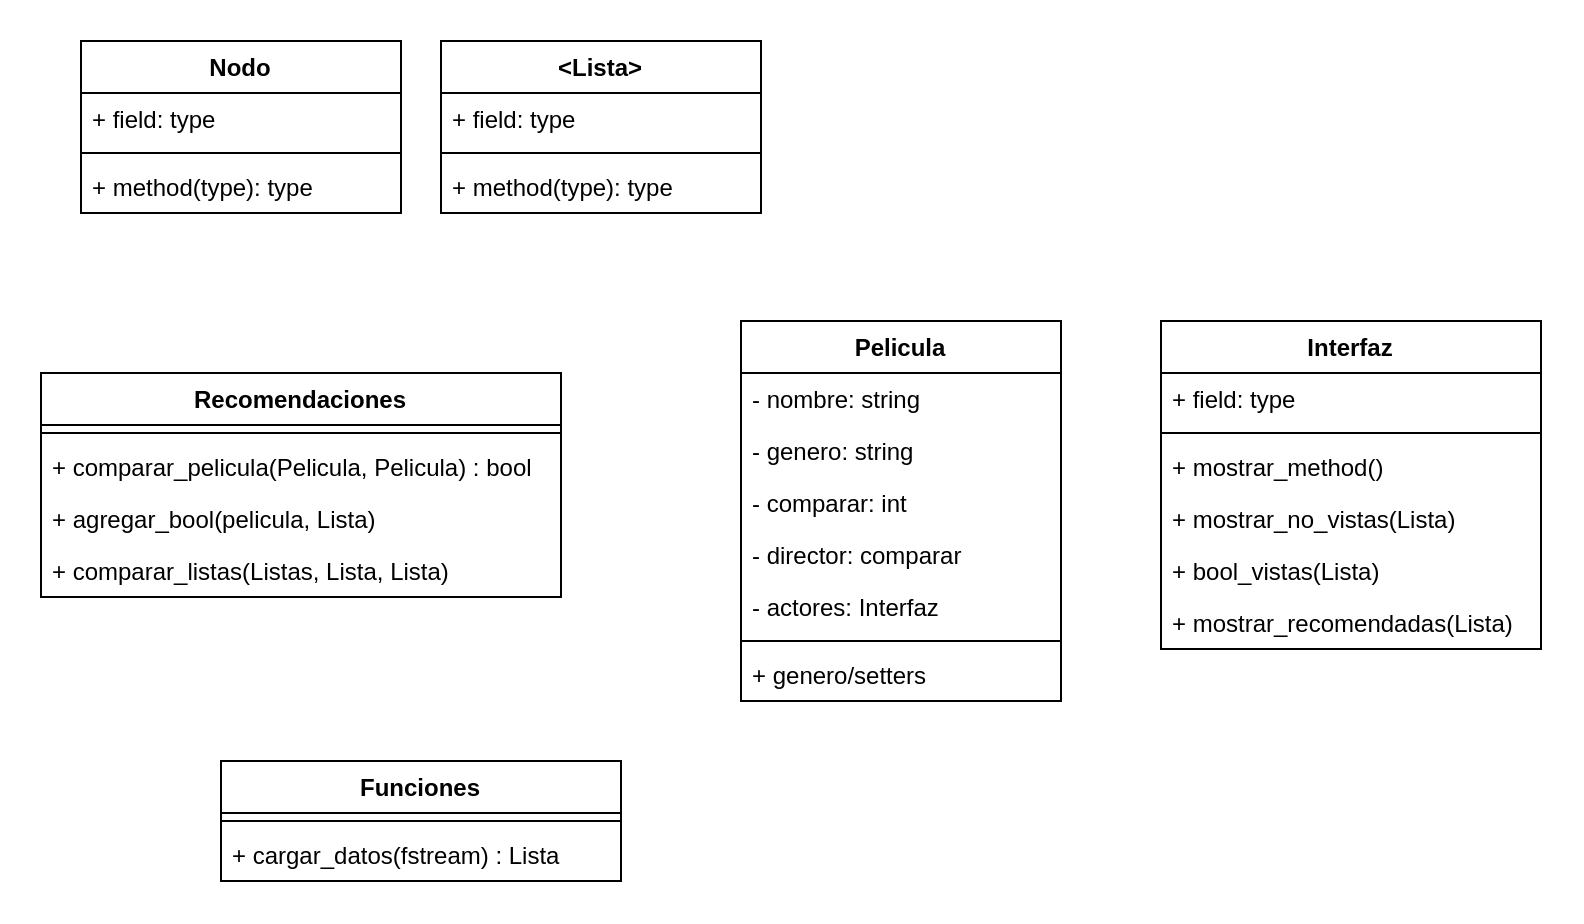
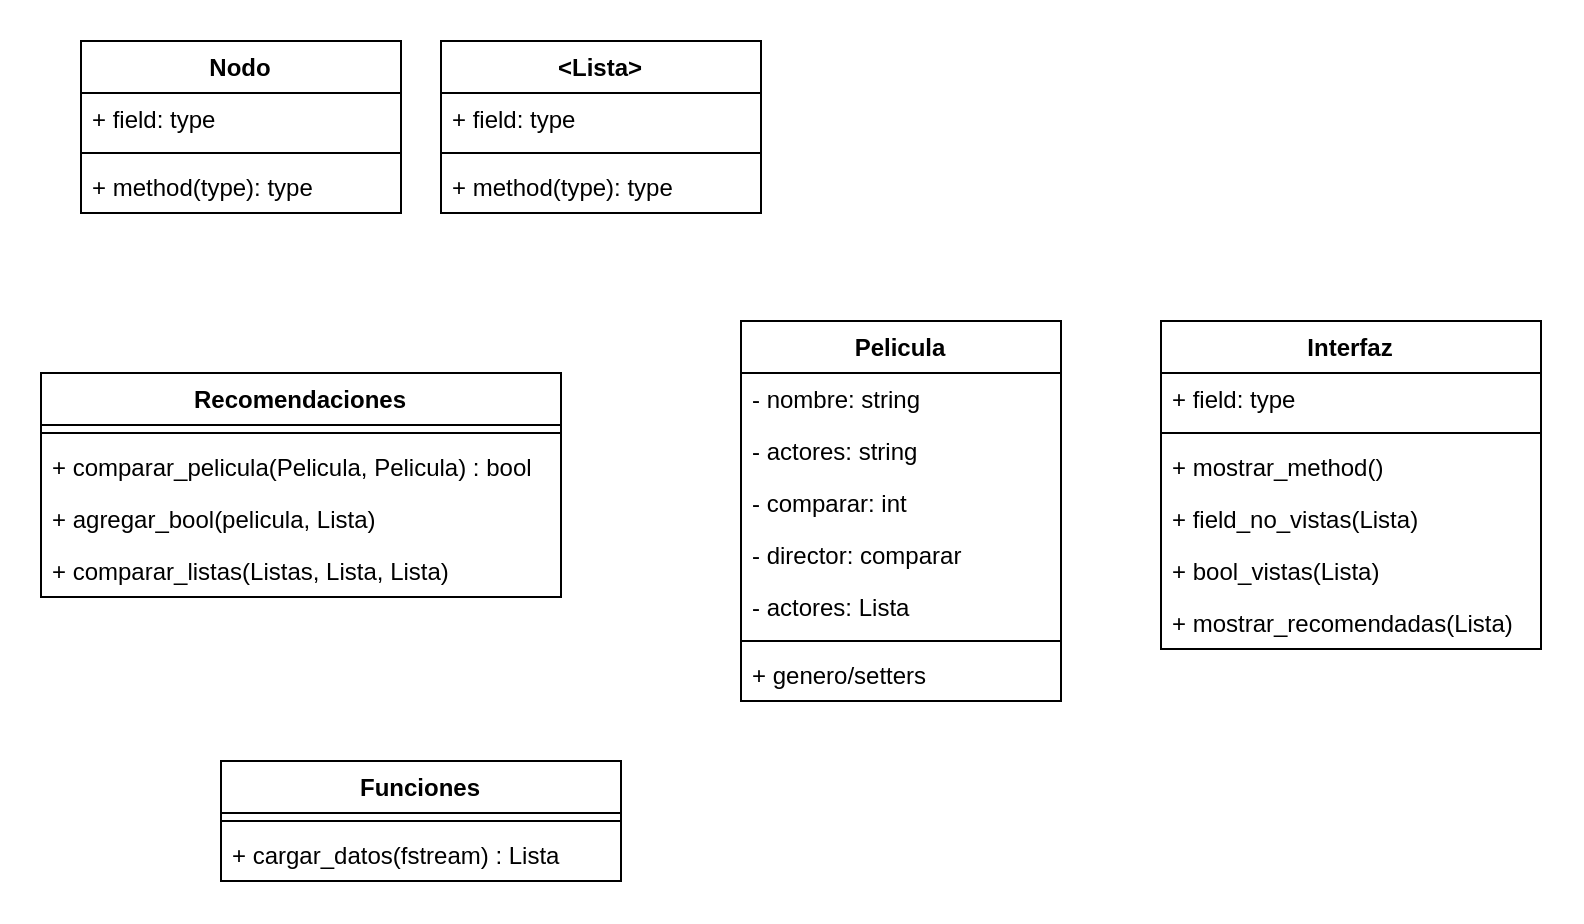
  <mxCell id="0" />
  <mxCell id="1" parent="0" />
  <mxCell id="2" value="&lt;Lista&gt;" style="swimlane;fontStyle=1;align=center;verticalAlign=top;childLayout=stackLayout;horizontal=1;startSize=26;horizontalStack=0;resizeParent=1;resizeParentMax=0;resizeLast=0;collapsible=1;marginBottom=0;" vertex="1" parent="1"><mxGeometry x="220" y="20" width="160" height="86" as="geometry" /></mxCell>
  <mxCell id="3" value="+ field: type" style="text;strokeColor=none;fillColor=none;align=left;verticalAlign=top;spacingLeft=4;spacingRight=4;overflow=hidden;rotatable=0;points=[[0,0.5],[1,0.5]];portConstraint=eastwest;" vertex="1" parent="2"><mxGeometry y="26" width="160" height="26" as="geometry" /></mxCell>
  <mxCell id="4" value="" style="line;strokeWidth=1;fillColor=none;align=left;verticalAlign=middle;spacingTop=-1;spacingLeft=3;spacingRight=3;rotatable=0;labelPosition=right;points=[];portConstraint=eastwest;" vertex="1" parent="2"><mxGeometry y="52" width="160" height="8" as="geometry" /></mxCell>
  <mxCell id="5" value="+ method(type): type" style="text;strokeColor=none;fillColor=none;align=left;verticalAlign=top;spacingLeft=4;spacingRight=4;overflow=hidden;rotatable=0;points=[[0,0.5],[1,0.5]];portConstraint=eastwest;" vertex="1" parent="2"><mxGeometry y="60" width="160" height="26" as="geometry" /></mxCell>
  <mxCell id="6" value="Pelicula" style="swimlane;fontStyle=1;align=center;verticalAlign=top;childLayout=stackLayout;horizontal=1;startSize=26;horizontalStack=0;resizeParent=1;resizeParentMax=0;resizeLast=0;collapsible=1;marginBottom=0;" vertex="1" parent="1"><mxGeometry x="370" y="160" width="160" height="190" as="geometry" /></mxCell>
  <mxCell id="7" value="- nombre: string" style="text;strokeColor=none;fillColor=none;align=left;verticalAlign=top;spacingLeft=4;spacingRight=4;overflow=hidden;rotatable=0;points=[[0,0.5],[1,0.5]];portConstraint=eastwest;" vertex="1" parent="6"><mxGeometry y="26" width="160" height="26" as="geometry" /></mxCell>
- <mxCell id="8" value="- genero: string" style="text;strokeColor=none;fillColor=none;align=left;verticalAlign=top;spacingLeft=4;spacingRight=4;overflow=hidden;rotatable=0;points=[[0,0.5],[1,0.5]];portConstraint=eastwest;" vertex="1" parent="6"><mxGeometry y="52" width="160" height="26" as="geometry" /></mxCell>
+ <mxCell id="8" value="- actores: string" style="text;strokeColor=none;fillColor=none;align=left;verticalAlign=top;spacingLeft=4;spacingRight=4;overflow=hidden;rotatable=0;points=[[0,0.5],[1,0.5]];portConstraint=eastwest;" vertex="1" parent="6"><mxGeometry y="52" width="160" height="26" as="geometry" /></mxCell>
  <mxCell id="9" value="- comparar: int" style="text;strokeColor=none;fillColor=none;align=left;verticalAlign=top;spacingLeft=4;spacingRight=4;overflow=hidden;rotatable=0;points=[[0,0.5],[1,0.5]];portConstraint=eastwest;" vertex="1" parent="6"><mxGeometry y="78" width="160" height="26" as="geometry" /></mxCell>
  <mxCell id="10" value="- director: comparar" style="text;strokeColor=none;fillColor=none;align=left;verticalAlign=top;spacingLeft=4;spacingRight=4;overflow=hidden;rotatable=0;points=[[0,0.5],[1,0.5]];portConstraint=eastwest;" vertex="1" parent="6"><mxGeometry y="104" width="160" height="26" as="geometry" /></mxCell>
- <mxCell id="11" value="- actores: Interfaz" style="text;strokeColor=none;fillColor=none;align=left;verticalAlign=top;spacingLeft=4;spacingRight=4;overflow=hidden;rotatable=0;points=[[0,0.5],[1,0.5]];portConstraint=eastwest;" vertex="1" parent="6"><mxGeometry y="130" width="160" height="26" as="geometry" /></mxCell>
+ <mxCell id="11" value="- actores: Lista" style="text;strokeColor=none;fillColor=none;align=left;verticalAlign=top;spacingLeft=4;spacingRight=4;overflow=hidden;rotatable=0;points=[[0,0.5],[1,0.5]];portConstraint=eastwest;" vertex="1" parent="6"><mxGeometry y="130" width="160" height="26" as="geometry" /></mxCell>
  <mxCell id="12" value="" style="line;strokeWidth=1;fillColor=none;align=left;verticalAlign=middle;spacingTop=-1;spacingLeft=3;spacingRight=3;rotatable=0;labelPosition=right;points=[];portConstraint=eastwest;" vertex="1" parent="6"><mxGeometry y="156" width="160" height="8" as="geometry" /></mxCell>
  <mxCell id="13" value="+ genero/setters" style="text;strokeColor=none;fillColor=none;align=left;verticalAlign=top;spacingLeft=4;spacingRight=4;overflow=hidden;rotatable=0;points=[[0,0.5],[1,0.5]];portConstraint=eastwest;" vertex="1" parent="6"><mxGeometry y="164" width="160" height="26" as="geometry" /></mxCell>
  <mxCell id="14" value="Interfaz" style="swimlane;fontStyle=1;align=center;verticalAlign=top;childLayout=stackLayout;horizontal=1;startSize=26;horizontalStack=0;resizeParent=1;resizeParentMax=0;resizeLast=0;collapsible=1;marginBottom=0;" vertex="1" parent="1"><mxGeometry x="580" y="160" width="190" height="164" as="geometry" /></mxCell>
  <mxCell id="15" value="+ field: type" style="text;strokeColor=none;fillColor=none;align=left;verticalAlign=top;spacingLeft=4;spacingRight=4;overflow=hidden;rotatable=0;points=[[0,0.5],[1,0.5]];portConstraint=eastwest;" vertex="1" parent="14"><mxGeometry y="26" width="190" height="26" as="geometry" /></mxCell>
  <mxCell id="16" value="" style="line;strokeWidth=1;fillColor=none;align=left;verticalAlign=middle;spacingTop=-1;spacingLeft=3;spacingRight=3;rotatable=0;labelPosition=right;points=[];portConstraint=eastwest;" vertex="1" parent="14"><mxGeometry y="52" width="190" height="8" as="geometry" /></mxCell>
  <mxCell id="17" value="+ mostrar_method() " style="text;strokeColor=none;fillColor=none;align=left;verticalAlign=top;spacingLeft=4;spacingRight=4;overflow=hidden;rotatable=0;points=[[0,0.5],[1,0.5]];portConstraint=eastwest;" vertex="1" parent="14"><mxGeometry y="60" width="190" height="26" as="geometry" /></mxCell>
- <mxCell id="18" value="+ mostrar_no_vistas(Lista) " style="text;strokeColor=none;fillColor=none;align=left;verticalAlign=top;spacingLeft=4;spacingRight=4;overflow=hidden;rotatable=0;points=[[0,0.5],[1,0.5]];portConstraint=eastwest;" vertex="1" parent="14"><mxGeometry y="86" width="190" height="26" as="geometry" /></mxCell>
+ <mxCell id="18" value="+ field_no_vistas(Lista) " style="text;strokeColor=none;fillColor=none;align=left;verticalAlign=top;spacingLeft=4;spacingRight=4;overflow=hidden;rotatable=0;points=[[0,0.5],[1,0.5]];portConstraint=eastwest;" vertex="1" parent="14"><mxGeometry y="86" width="190" height="26" as="geometry" /></mxCell>
  <mxCell id="19" value="+ bool_vistas(Lista) " style="text;strokeColor=none;fillColor=none;align=left;verticalAlign=top;spacingLeft=4;spacingRight=4;overflow=hidden;rotatable=0;points=[[0,0.5],[1,0.5]];portConstraint=eastwest;" vertex="1" parent="14"><mxGeometry y="112" width="190" height="26" as="geometry" /></mxCell>
  <mxCell id="20" value="+ mostrar_recomendadas(Lista) " style="text;strokeColor=none;fillColor=none;align=left;verticalAlign=top;spacingLeft=4;spacingRight=4;overflow=hidden;rotatable=0;points=[[0,0.5],[1,0.5]];portConstraint=eastwest;" vertex="1" parent="14"><mxGeometry y="138" width="190" height="26" as="geometry" /></mxCell>
  <mxCell id="21" value="Funciones" style="swimlane;fontStyle=1;align=center;verticalAlign=top;childLayout=stackLayout;horizontal=1;startSize=26;horizontalStack=0;resizeParent=1;resizeParentMax=0;resizeLast=0;collapsible=1;marginBottom=0;" vertex="1" parent="1"><mxGeometry x="110" y="380" width="200" height="60" as="geometry" /></mxCell>
  <mxCell id="22" value="" style="line;strokeWidth=1;fillColor=none;align=left;verticalAlign=middle;spacingTop=-1;spacingLeft=3;spacingRight=3;rotatable=0;labelPosition=right;points=[];portConstraint=eastwest;" vertex="1" parent="21"><mxGeometry y="26" width="200" height="8" as="geometry" /></mxCell>
  <mxCell id="23" value="+ cargar_datos(fstream) : Lista" style="text;strokeColor=none;fillColor=none;align=left;verticalAlign=top;spacingLeft=4;spacingRight=4;overflow=hidden;rotatable=0;points=[[0,0.5],[1,0.5]];portConstraint=eastwest;" vertex="1" parent="21"><mxGeometry y="34" width="200" height="26" as="geometry" /></mxCell>
  <mxCell id="24" value="Recomendaciones" style="swimlane;fontStyle=1;align=center;verticalAlign=top;childLayout=stackLayout;horizontal=1;startSize=26;horizontalStack=0;resizeParent=1;resizeParentMax=0;resizeLast=0;collapsible=1;marginBottom=0;" vertex="1" parent="1"><mxGeometry x="20" y="186" width="260" height="112" as="geometry" /></mxCell>
  <mxCell id="25" value="" style="line;strokeWidth=1;fillColor=none;align=left;verticalAlign=middle;spacingTop=-1;spacingLeft=3;spacingRight=3;rotatable=0;labelPosition=right;points=[];portConstraint=eastwest;" vertex="1" parent="24"><mxGeometry y="26" width="260" height="8" as="geometry" /></mxCell>
  <mxCell id="26" value="+ comparar_pelicula(Pelicula, Pelicula) : bool" style="text;strokeColor=none;fillColor=none;align=left;verticalAlign=top;spacingLeft=4;spacingRight=4;overflow=hidden;rotatable=0;points=[[0,0.5],[1,0.5]];portConstraint=eastwest;" vertex="1" parent="24"><mxGeometry y="34" width="260" height="26" as="geometry" /></mxCell>
  <mxCell id="27" value="+ agregar_bool(pelicula, Lista)" style="text;strokeColor=none;fillColor=none;align=left;verticalAlign=top;spacingLeft=4;spacingRight=4;overflow=hidden;rotatable=0;points=[[0,0.5],[1,0.5]];portConstraint=eastwest;" vertex="1" parent="24"><mxGeometry y="60" width="260" height="26" as="geometry" /></mxCell>
  <mxCell id="28" value="+ comparar_listas(Listas, Lista, Lista)" style="text;strokeColor=none;fillColor=none;align=left;verticalAlign=top;spacingLeft=4;spacingRight=4;overflow=hidden;rotatable=0;points=[[0,0.5],[1,0.5]];portConstraint=eastwest;" vertex="1" parent="24"><mxGeometry y="86" width="260" height="26" as="geometry" /></mxCell>
  <mxCell id="29" value="Nodo" style="swimlane;fontStyle=1;align=center;verticalAlign=top;childLayout=stackLayout;horizontal=1;startSize=26;horizontalStack=0;resizeParent=1;resizeParentMax=0;resizeLast=0;collapsible=1;marginBottom=0;" vertex="1" parent="1"><mxGeometry x="40" y="20" width="160" height="86" as="geometry" /></mxCell>
  <mxCell id="30" value="+ field: type" style="text;strokeColor=none;fillColor=none;align=left;verticalAlign=top;spacingLeft=4;spacingRight=4;overflow=hidden;rotatable=0;points=[[0,0.5],[1,0.5]];portConstraint=eastwest;" vertex="1" parent="29"><mxGeometry y="26" width="160" height="26" as="geometry" /></mxCell>
  <mxCell id="31" value="" style="line;strokeWidth=1;fillColor=none;align=left;verticalAlign=middle;spacingTop=-1;spacingLeft=3;spacingRight=3;rotatable=0;labelPosition=right;points=[];portConstraint=eastwest;" vertex="1" parent="29"><mxGeometry y="52" width="160" height="8" as="geometry" /></mxCell>
  <mxCell id="32" value="+ method(type): type" style="text;strokeColor=none;fillColor=none;align=left;verticalAlign=top;spacingLeft=4;spacingRight=4;overflow=hidden;rotatable=0;points=[[0,0.5],[1,0.5]];portConstraint=eastwest;" vertex="1" parent="29"><mxGeometry y="60" width="160" height="26" as="geometry" /></mxCell>
